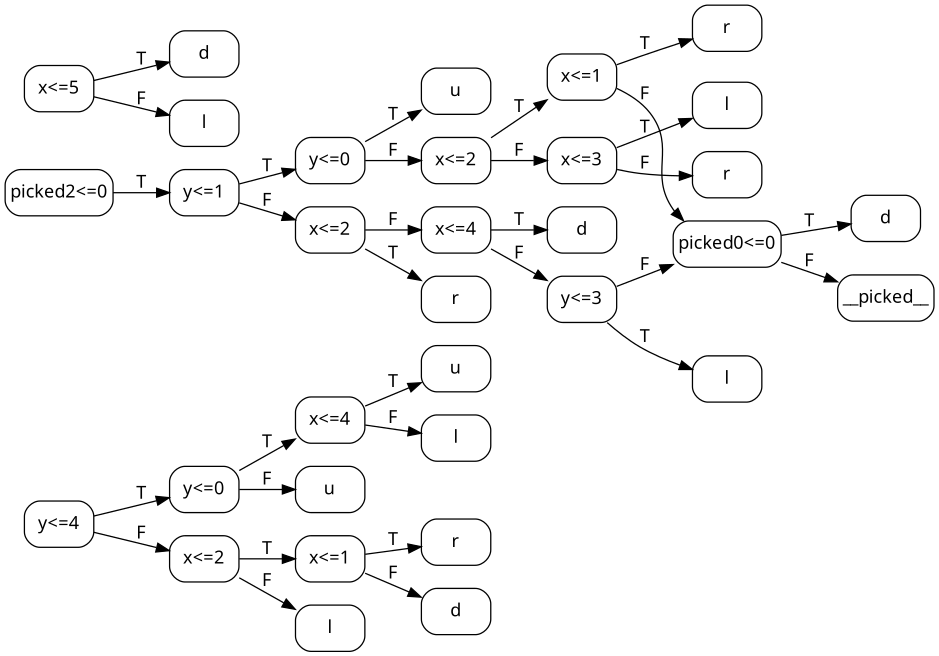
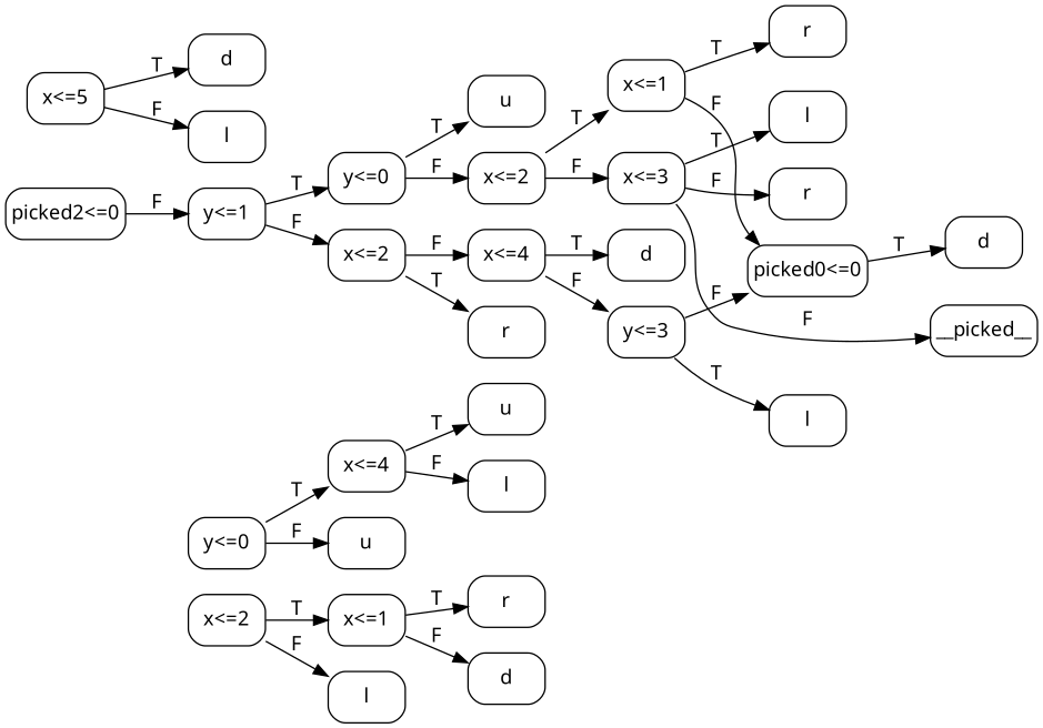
  digraph {
    fontname="Noto Sans"
    rankdir=LR
    node [fontname="Noto Sans" margin="0.05,0.05" shape=box style=rounded]
    edge [fontname="Noto Sans"]
    n1 [label=u]
    n2 [label=l]
    n3 [label="x<=4"]
    n4 [label=u]
    n5 [label="y<=0"]
    n6 [label=r]
    n7 [label=d]
    n8 [label="x<=1"]
    n9 [label=l]
    n10 [label="x<=2"]
-   n11 [label="y<=4"]
    n12 [label=u]
    n13 [label=r]
    n14 [label=d]
    n15 [label=__picked__]
    n16 [label="picked0<=0"]
    n17 [label="x<=1"]
    n18 [label=l]
    n19 [label=r]
    n20 [label="x<=3"]
    n21 [label="x<=2"]
    n22 [label="y<=0"]
    n23 [label=r]
    n24 [label=d]
    n25 [label=l]
    n26 [label=d]
    n27 [label=l]
    n28 [label="x<=5"]
    n29 [label="y<=3"]
    n30 [label="x<=4"]
    n31 [label="x<=2"]
    n32 [label="y<=1"]
    n33 [label="picked2<=0"]
    n3 -> n1 [label=T]
    n3 -> n2 [label=F]
    n5 -> n3 [label=T]
    n5 -> n4 [label=F]
    n8 -> n6 [label=T]
    n8 -> n7 [label=F]
    n10 -> n8 [label=T]
    n10 -> n9 [label=F]
-   n11 -> n5 [label=T]
-   n11 -> n10 [label=F]
    n16 -> n14 [label=T]
-   n16 -> n15 [label=F]
+   n20 -> n15 [label=F]
    n17 -> n13 [label=T]
    n17 -> n16 [label=F]
    n20 -> n18 [label=T]
    n20 -> n19 [label=F]
    n21 -> n17 [label=T]
    n21 -> n20 [label=F]
    n22 -> n12 [label=T]
    n22 -> n21 [label=F]
    n28 -> n26 [label=T]
    n28 -> n27 [label=F]
    n29 -> n16 [label=F]
    n29 -> n25 [label=T]
    n30 -> n24 [label=T]
    n30 -> n29 [label=F]
    n31 -> n23 [label=T]
    n31 -> n30 [label=F]
    n32 -> n22 [label=T]
    n32 -> n31 [label=F]
-   n33 -> n32 [label=T]
+   n33 -> n32 [label=F]
  }
